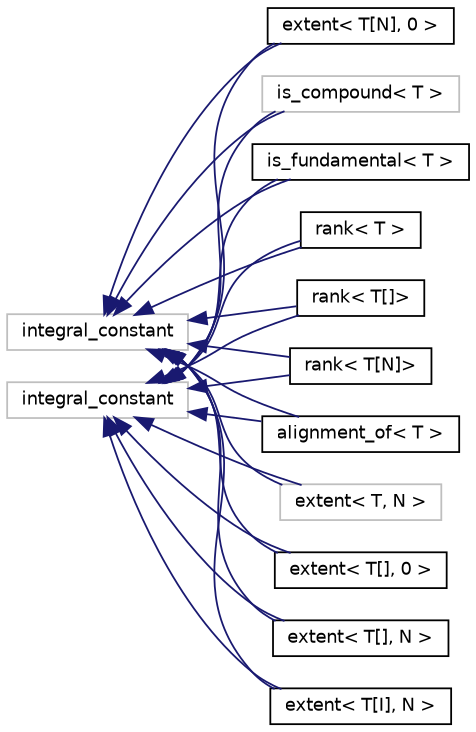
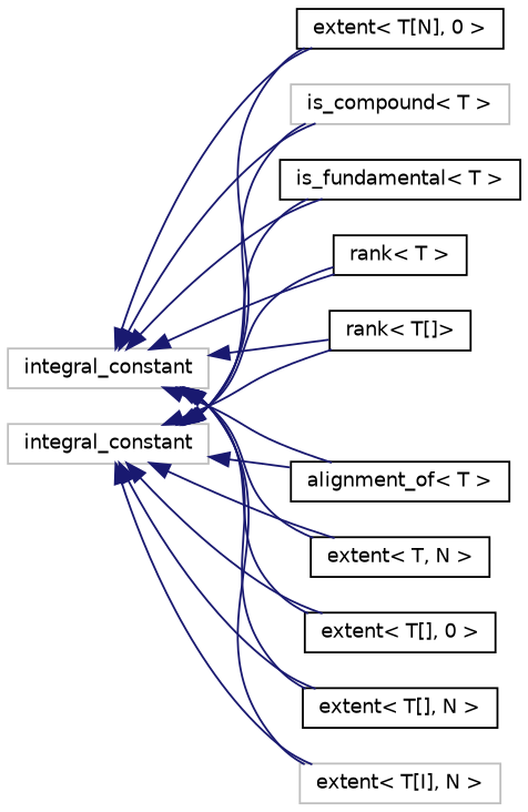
  digraph {
    rankdir=LR
    node [color=black fillcolor=white fontname=Helvetica fontsize=10 shape=record style=filled]
    edge [color=midnightblue dir=back fontname=Helvetica fontsize=10 labelfontname=Helvetica labelfontsize=10 style=solid]
    n1 [color=grey75 height=0.2 label=integral_constant width=0.4]
    n2 [height=0.2 label="alignment_of\< T \>" width=0.4]
-   n3 [color=grey75 height=0.2 label="extent\< T, N \>" width=0.4]
+   n3 [height=0.2 label="extent\< T, N \>" width=0.4]
    n4 [height=0.2 label="extent\< T[], 0 \>" width=0.4]
    n5 [height=0.2 label="extent\< T[], N \>" width=0.4]
-   n6 [height=0.2 label="extent\< T[I], N \>" width=0.4]
+   n6 [color=grey75 height=0.2 label="extent\< T[I], N \>" width=0.4]
    n7 [height=0.2 label="extent\< T[N], 0 \>" width=0.4]
    n8 [color=grey75 height=0.2 label="is_compound\< T \>" width=0.4]
    n9 [height=0.2 label="is_fundamental\< T \>" width=0.4]
    n10 [height=0.2 label="rank\< T \>" width=0.4]
    n11 [height=0.2 label="rank\< T[]\>" width=0.4]
-   n12 [height=0.2 label="rank\< T[N]\>" width=0.4]
    n13 [color=grey75 height=0.2 label=integral_constant width=0.4]
    n1 -> n2
    n1 -> n3
    n1 -> n4
    n1 -> n5
    n1 -> n6
    n1 -> n7
    n1 -> n8
    n1 -> n9
    n1 -> n10
    n1 -> n11
-   n1 -> n12
    n13 -> n2
    n13 -> n3
    n13 -> n4
    n13 -> n5
    n13 -> n6
    n13 -> n7
    n13 -> n8
    n13 -> n9
    n13 -> n10
    n13 -> n11
-   n13 -> n12
  }
